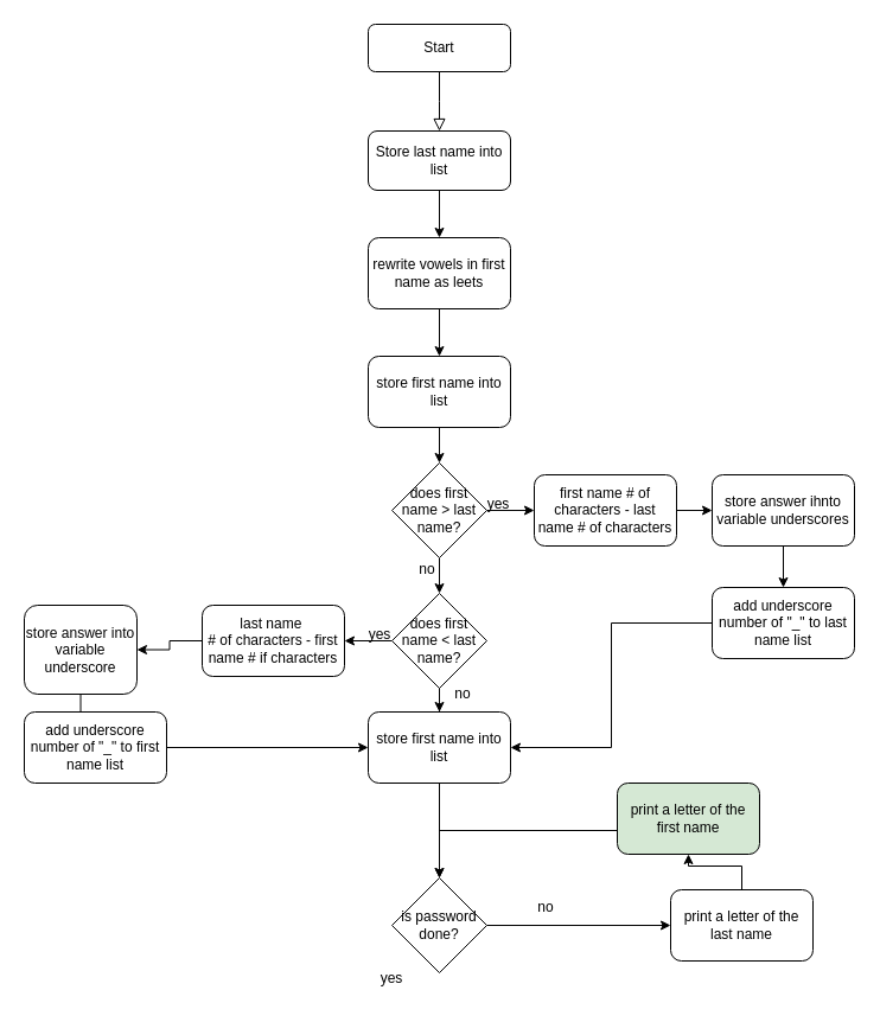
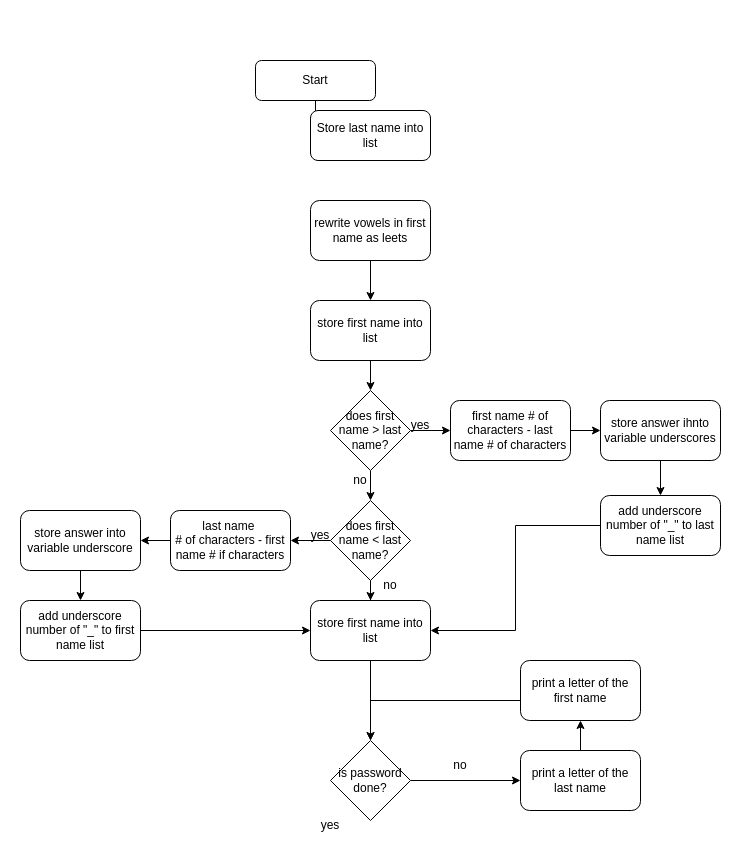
  <mxCell id="0" />
  <mxCell id="1" parent="0" />
  <mxCell id="2" value="" style="rounded=0;html=1;jettySize=auto;orthogonalLoop=1;fontSize=11;endArrow=block;endFill=0;endSize=8;strokeWidth=1;shadow=0;labelBackgroundColor=none;edgeStyle=orthogonalEdgeStyle;" parent="1" source="3" edge="1"><mxGeometry relative="1" as="geometry"><mxPoint x="370" y="110" as="targetPoint" /></mxGeometry></mxCell>
- <mxCell id="3" value="Start" style="rounded=1;whiteSpace=wrap;html=1;fontSize=12;glass=0;strokeWidth=1;shadow=0;" parent="1" vertex="1"><mxGeometry x="310" y="20" width="120" height="40" as="geometry" /></mxCell>
- <mxCell id="4" style="edgeStyle=orthogonalEdgeStyle;rounded=0;orthogonalLoop=1;jettySize=auto;html=1;exitX=0.5;exitY=1;exitDx=0;exitDy=0;entryX=0.5;entryY=0;entryDx=0;entryDy=0;" parent="1" source="5" target="7" edge="1"><mxGeometry relative="1" as="geometry" /></mxCell>
+ <mxCell id="3" value="Start" style="rounded=1;whiteSpace=wrap;html=1;fontSize=12;glass=0;strokeWidth=1;shadow=0;" parent="1" vertex="1"><mxGeometry x="255" y="60" width="120" height="40" as="geometry" /></mxCell>
  <mxCell id="5" value="Store last name into list" style="rounded=1;whiteSpace=wrap;html=1;" parent="1" vertex="1"><mxGeometry x="310" y="110" width="120" height="50" as="geometry" /></mxCell>
  <mxCell id="6" style="edgeStyle=orthogonalEdgeStyle;rounded=0;orthogonalLoop=1;jettySize=auto;html=1;exitX=0.5;exitY=1;exitDx=0;exitDy=0;" parent="1" source="7" target="9" edge="1"><mxGeometry relative="1" as="geometry" /></mxCell>
  <mxCell id="7" value="rewrite vowels in first name as leets" style="rounded=1;whiteSpace=wrap;html=1;" parent="1" vertex="1"><mxGeometry x="310" y="200" width="120" height="60" as="geometry" /></mxCell>
  <mxCell id="8" style="edgeStyle=orthogonalEdgeStyle;rounded=0;orthogonalLoop=1;jettySize=auto;html=1;exitX=0.5;exitY=1;exitDx=0;exitDy=0;entryX=0.5;entryY=0;entryDx=0;entryDy=0;" parent="1" source="9" target="12" edge="1"><mxGeometry relative="1" as="geometry" /></mxCell>
  <mxCell id="9" value="store first name into list" style="rounded=1;whiteSpace=wrap;html=1;" parent="1" vertex="1"><mxGeometry x="310" y="300" width="120" height="60" as="geometry" /></mxCell>
  <mxCell id="10" value="" style="edgeStyle=orthogonalEdgeStyle;rounded=0;orthogonalLoop=1;jettySize=auto;html=1;" parent="1" source="12" target="16" edge="1"><mxGeometry relative="1" as="geometry" /></mxCell>
  <mxCell id="11" value="" style="edgeStyle=orthogonalEdgeStyle;rounded=0;orthogonalLoop=1;jettySize=auto;html=1;" parent="1" source="12" target="19" edge="1"><mxGeometry relative="1" as="geometry" /></mxCell>
  <mxCell id="12" value="does first name &amp;gt; last name?" style="rhombus;whiteSpace=wrap;html=1;" parent="1" vertex="1"><mxGeometry x="330" y="390" width="80" height="80" as="geometry" /></mxCell>
  <mxCell id="13" value="" style="edgeStyle=orthogonalEdgeStyle;rounded=0;orthogonalLoop=1;jettySize=auto;html=1;" parent="1" source="14" target="21" edge="1"><mxGeometry relative="1" as="geometry" /></mxCell>
  <mxCell id="14" value="store answer ihnto variable underscores" style="rounded=1;whiteSpace=wrap;html=1;" parent="1" vertex="1"><mxGeometry x="600" y="400" width="120" height="60" as="geometry" /></mxCell>
  <mxCell id="15" style="edgeStyle=orthogonalEdgeStyle;rounded=0;orthogonalLoop=1;jettySize=auto;html=1;exitX=1;exitY=0.5;exitDx=0;exitDy=0;entryX=0;entryY=0.5;entryDx=0;entryDy=0;" parent="1" source="16" target="14" edge="1"><mxGeometry relative="1" as="geometry" /></mxCell>
  <mxCell id="16" value="first name # of characters - last name # of characters" style="rounded=1;whiteSpace=wrap;html=1;" parent="1" vertex="1"><mxGeometry x="450" y="400" width="120" height="60" as="geometry" /></mxCell>
  <mxCell id="17" value="" style="edgeStyle=orthogonalEdgeStyle;rounded=0;orthogonalLoop=1;jettySize=auto;html=1;" parent="1" source="19" target="23" edge="1"><mxGeometry relative="1" as="geometry" /></mxCell>
  <mxCell id="18" style="edgeStyle=orthogonalEdgeStyle;rounded=0;orthogonalLoop=1;jettySize=auto;html=1;" parent="1" source="19" target="32" edge="1"><mxGeometry relative="1" as="geometry" /></mxCell>
  <mxCell id="19" value="does first name &amp;lt; last name?" style="rhombus;whiteSpace=wrap;html=1;" parent="1" vertex="1"><mxGeometry x="330" y="500" width="80" height="80" as="geometry" /></mxCell>
  <mxCell id="20" style="edgeStyle=orthogonalEdgeStyle;rounded=0;orthogonalLoop=1;jettySize=auto;html=1;entryX=1;entryY=0.5;entryDx=0;entryDy=0;" parent="1" source="21" target="32" edge="1"><mxGeometry relative="1" as="geometry" /></mxCell>
  <mxCell id="21" value="add underscore number of &quot;_&quot; to last name list" style="rounded=1;whiteSpace=wrap;html=1;" parent="1" vertex="1"><mxGeometry x="600" y="495" width="120" height="60" as="geometry" /></mxCell>
  <mxCell id="22" value="" style="edgeStyle=orthogonalEdgeStyle;rounded=0;orthogonalLoop=1;jettySize=auto;html=1;" parent="1" source="23" target="25" edge="1"><mxGeometry relative="1" as="geometry" /></mxCell>
  <mxCell id="23" value="last name&amp;nbsp;&lt;br&gt;# of characters - first name # if characters" style="rounded=1;whiteSpace=wrap;html=1;" parent="1" vertex="1"><mxGeometry x="170" y="510" width="120" height="60" as="geometry" /></mxCell>
  <mxCell id="24" value="" style="edgeStyle=orthogonalEdgeStyle;rounded=0;orthogonalLoop=1;jettySize=auto;html=1;" parent="1" source="25" target="27" edge="1"><mxGeometry relative="1" as="geometry" /></mxCell>
- <mxCell id="25" value="store answer into variable underscore" style="rounded=1;whiteSpace=wrap;html=1;" parent="1" vertex="1"><mxGeometry x="20" y="510" width="95" height="75" as="geometry" /></mxCell>
+ <mxCell id="25" value="store answer into variable underscore" style="rounded=1;whiteSpace=wrap;html=1;" parent="1" vertex="1"><mxGeometry x="20" y="510" width="120" height="60" as="geometry" /></mxCell>
  <mxCell id="26" style="edgeStyle=orthogonalEdgeStyle;rounded=0;orthogonalLoop=1;jettySize=auto;html=1;exitX=1;exitY=0.5;exitDx=0;exitDy=0;" parent="1" source="27" target="32" edge="1"><mxGeometry relative="1" as="geometry" /></mxCell>
  <mxCell id="27" value="add underscore number of &quot;_&quot; to first name list" style="rounded=1;whiteSpace=wrap;html=1;" parent="1" vertex="1"><mxGeometry x="20" y="600" width="120" height="60" as="geometry" /></mxCell>
  <mxCell id="28" value="yes" style="text;html=1;strokeColor=none;fillColor=none;align=center;verticalAlign=middle;whiteSpace=wrap;rounded=0;" parent="1" vertex="1"><mxGeometry x="390" y="410" width="60" height="30" as="geometry" /></mxCell>
  <mxCell id="29" value="no" style="text;html=1;strokeColor=none;fillColor=none;align=center;verticalAlign=middle;whiteSpace=wrap;rounded=0;" parent="1" vertex="1"><mxGeometry x="330" y="465" width="60" height="30" as="geometry" /></mxCell>
  <mxCell id="30" value="yes" style="text;html=1;strokeColor=none;fillColor=none;align=center;verticalAlign=middle;whiteSpace=wrap;rounded=0;" parent="1" vertex="1"><mxGeometry x="290" y="520" width="60" height="30" as="geometry" /></mxCell>
  <mxCell id="31" style="edgeStyle=orthogonalEdgeStyle;rounded=0;orthogonalLoop=1;jettySize=auto;html=1;" parent="1" source="32" target="34" edge="1"><mxGeometry relative="1" as="geometry" /></mxCell>
  <mxCell id="32" value="store first name into list" style="rounded=1;whiteSpace=wrap;html=1;" parent="1" vertex="1"><mxGeometry x="310" y="600" width="120" height="60" as="geometry" /></mxCell>
  <mxCell id="33" value="" style="edgeStyle=orthogonalEdgeStyle;rounded=0;orthogonalLoop=1;jettySize=auto;html=1;" parent="1" source="34" target="40" edge="1"><mxGeometry relative="1" as="geometry" /></mxCell>
  <mxCell id="34" value="is password done?" style="rhombus;whiteSpace=wrap;html=1;" parent="1" vertex="1"><mxGeometry x="330" y="740" width="80" height="80" as="geometry" /></mxCell>
- <mxCell id="35" style="edgeStyle=orthogonalEdgeStyle;rounded=0;orthogonalLoop=1;jettySize=auto;html=1;" parent="1" source="36" target="34" edge="1"><mxGeometry relative="1" as="geometry"><Array as="points"><mxPoint x="530" y="700" /><mxPoint x="370" y="700" /></Array></mxGeometry></mxCell>
- <mxCell id="36" value="print a letter of the first name" style="rounded=1;whiteSpace=wrap;html=1;fillColor=#d5e8d4;" parent="1" vertex="1"><mxGeometry x="520" y="660" width="120" height="60" as="geometry" /></mxCell>
+ <mxCell id="35" style="edgeStyle=orthogonalEdgeStyle;rounded=0;orthogonalLoop=1;jettySize=auto;html=1;endArrow=open;" parent="1" source="36" target="34" edge="1"><mxGeometry relative="1" as="geometry"><Array as="points"><mxPoint x="530" y="700" /><mxPoint x="370" y="700" /></Array></mxGeometry></mxCell>
+ <mxCell id="36" value="print a letter of the first name" style="rounded=1;whiteSpace=wrap;html=1;" parent="1" vertex="1"><mxGeometry x="520" y="660" width="120" height="60" as="geometry" /></mxCell>
  <mxCell id="37" value="no" style="text;html=1;strokeColor=none;fillColor=none;align=center;verticalAlign=middle;whiteSpace=wrap;rounded=0;" parent="1" vertex="1"><mxGeometry x="430" y="750" width="60" height="30" as="geometry" /></mxCell>
  <mxCell id="38" value="yes" style="text;html=1;strokeColor=none;fillColor=none;align=center;verticalAlign=middle;whiteSpace=wrap;rounded=0;" parent="1" vertex="1"><mxGeometry x="300" y="810" width="60" height="30" as="geometry" /></mxCell>
  <mxCell id="39" value="" style="edgeStyle=orthogonalEdgeStyle;rounded=0;orthogonalLoop=1;jettySize=auto;html=1;" parent="1" source="40" target="36" edge="1"><mxGeometry relative="1" as="geometry" /></mxCell>
- <mxCell id="40" value="print a letter of the last name" style="rounded=1;whiteSpace=wrap;html=1;" parent="1" vertex="1"><mxGeometry x="565" y="750" width="120" height="60" as="geometry" /></mxCell>
+ <mxCell id="40" value="print a letter of the last name" style="rounded=1;whiteSpace=wrap;html=1;" parent="1" vertex="1"><mxGeometry x="520" y="750" width="120" height="60" as="geometry" /></mxCell>
  <mxCell id="41" value="no" style="text;html=1;strokeColor=none;fillColor=none;align=center;verticalAlign=middle;whiteSpace=wrap;rounded=0;" vertex="1" parent="1"><mxGeometry x="360" y="570" width="60" height="30" as="geometry" /></mxCell>
